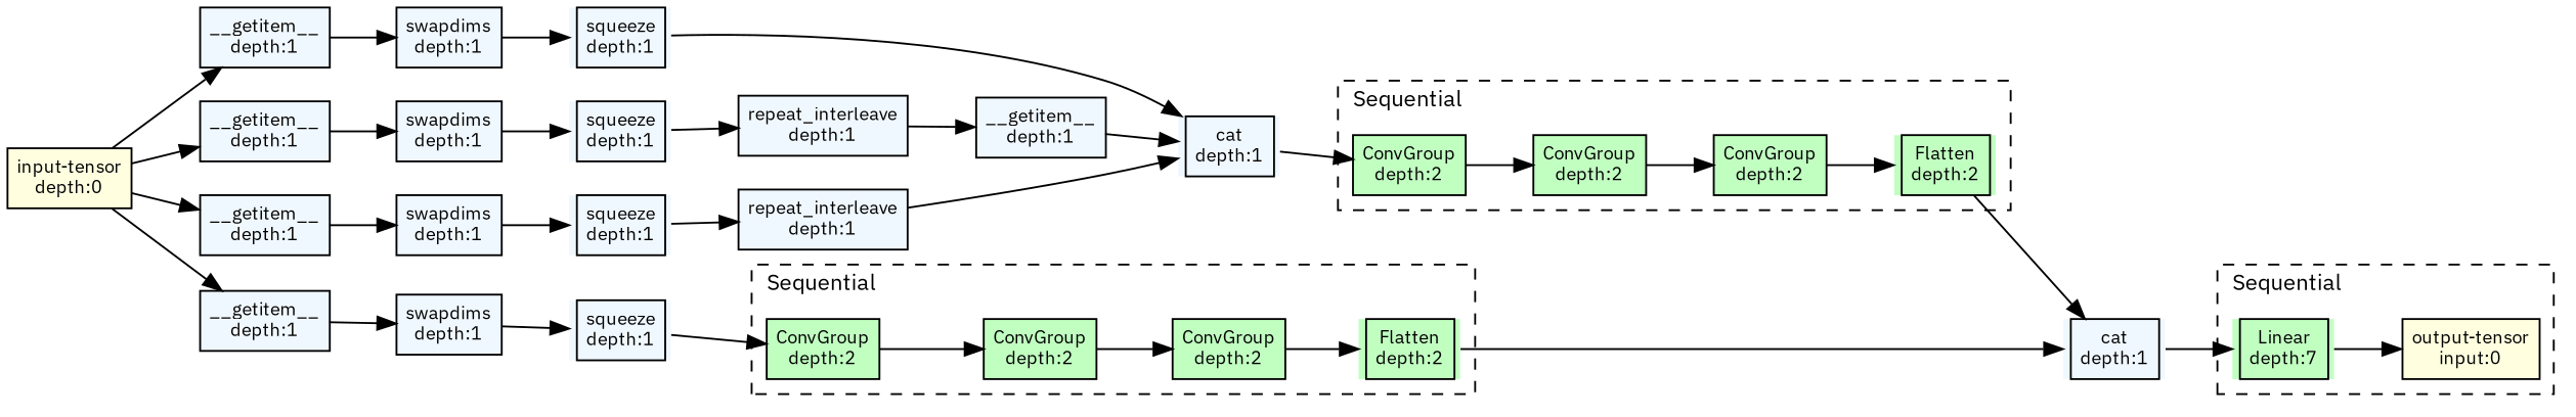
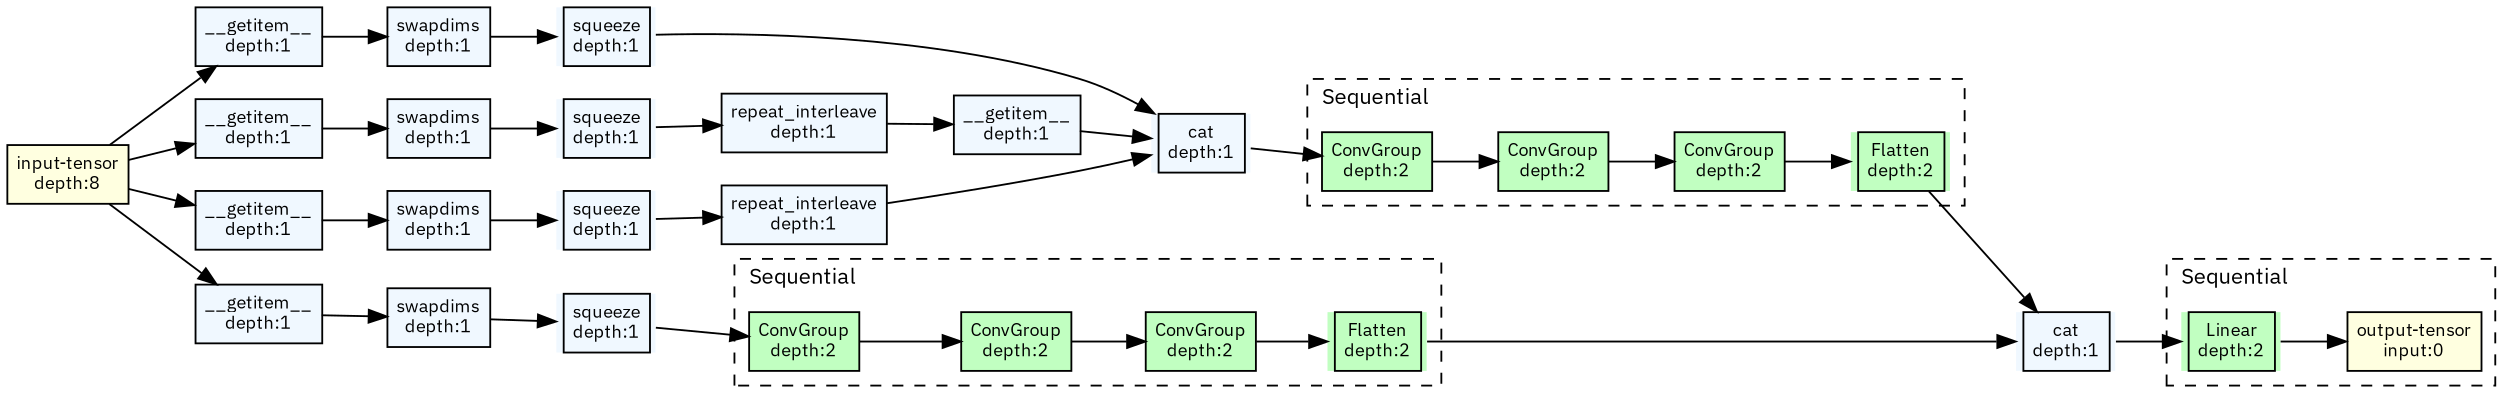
  strict digraph {
    fontname="IBM Plex Sans"
    ordering=in
    rankdir=LR
    node [align=left fillcolor=aliceblue fontname="IBM Plex Sans" fontsize=10 margin=0 ranksep=0.1 shape=plaintext style=filled]
    edge [fontname="IBM Plex Sans" fontsize=10]
    n1 [fillcolor=darkseagreen1 height=0.2 label=<                     <TABLE BORDER="0" CELLBORDER="1"                     CELLSPACING="0" CELLPADDING="4">                         <TR><TD>ConvGroup<BR/>depth:2</TD></TR>                     </TABLE>>]
    n2 [fillcolor=darkseagreen1 height=0.2 label=<                     <TABLE BORDER="0" CELLBORDER="1"                     CELLSPACING="0" CELLPADDING="4">                         <TR><TD>ConvGroup<BR/>depth:2</TD></TR>                     </TABLE>>]
    n3 [fillcolor=darkseagreen1 height=0.2 label=<                     <TABLE BORDER="0" CELLBORDER="1"                     CELLSPACING="0" CELLPADDING="4">                         <TR><TD>ConvGroup<BR/>depth:2</TD></TR>                     </TABLE>>]
    n4 [fillcolor=darkseagreen1 height=0.2 label=<                     <TABLE BORDER="0" CELLBORDER="1"                     CELLSPACING="0" CELLPADDING="4">                         <TR><TD>Flatten<BR/>depth:2</TD></TR>                     </TABLE>>]
    n5 [fillcolor=darkseagreen1 height=0.2 label=<                     <TABLE BORDER="0" CELLBORDER="1"                     CELLSPACING="0" CELLPADDING="4">                         <TR><TD>ConvGroup<BR/>depth:2</TD></TR>                     </TABLE>>]
    n6 [fillcolor=darkseagreen1 height=0.2 label=<                     <TABLE BORDER="0" CELLBORDER="1"                     CELLSPACING="0" CELLPADDING="4">                         <TR><TD>ConvGroup<BR/>depth:2</TD></TR>                     </TABLE>>]
    n7 [fillcolor=darkseagreen1 height=0.2 label=<                     <TABLE BORDER="0" CELLBORDER="1"                     CELLSPACING="0" CELLPADDING="4">                         <TR><TD>ConvGroup<BR/>depth:2</TD></TR>                     </TABLE>>]
    n8 [fillcolor=darkseagreen1 height=0.2 label=<                     <TABLE BORDER="0" CELLBORDER="1"                     CELLSPACING="0" CELLPADDING="4">                         <TR><TD>Flatten<BR/>depth:2</TD></TR>                     </TABLE>>]
-   n9 [fillcolor=darkseagreen1 height=0.2 label=<                     <TABLE BORDER="0" CELLBORDER="1"                     CELLSPACING="0" CELLPADDING="4">                         <TR><TD>Linear<BR/>depth:7</TD></TR>                     </TABLE>>]
+   n9 [fillcolor=darkseagreen1 height=0.2 label=<                     <TABLE BORDER="0" CELLBORDER="1"                     CELLSPACING="0" CELLPADDING="4">                         <TR><TD>Linear<BR/>depth:2</TD></TR>                     </TABLE>>]
    n10 [fillcolor=lightyellow height=0.2 label=<                     <TABLE BORDER="0" CELLBORDER="1"                     CELLSPACING="0" CELLPADDING="4">                         <TR><TD>output-tensor<BR/>input:0</TD></TR>                     </TABLE>>]
    n11 [height=0.2 label=<                     <TABLE BORDER="0" CELLBORDER="1"                     CELLSPACING="0" CELLPADDING="4">                         <TR><TD>cat<BR/>depth:1</TD></TR>                     </TABLE>>]
-   n12 [fillcolor=lightyellow height=0.2 label=<                     <TABLE BORDER="0" CELLBORDER="1"                     CELLSPACING="0" CELLPADDING="4">                         <TR><TD>input-tensor<BR/>depth:0</TD></TR>                     </TABLE>>]
+   n12 [fillcolor=lightyellow height=0.2 label=<                     <TABLE BORDER="0" CELLBORDER="1"                     CELLSPACING="0" CELLPADDING="4">                         <TR><TD>input-tensor<BR/>depth:8</TD></TR>                     </TABLE>>]
    n13 [height=0.2 label=<                     <TABLE BORDER="0" CELLBORDER="1"                     CELLSPACING="0" CELLPADDING="4">                         <TR><TD>__getitem__<BR/>depth:1</TD></TR>                     </TABLE>>]
    n14 [height=0.2 label=<                     <TABLE BORDER="0" CELLBORDER="1"                     CELLSPACING="0" CELLPADDING="4">                         <TR><TD>__getitem__<BR/>depth:1</TD></TR>                     </TABLE>>]
    n15 [height=0.2 label=<                     <TABLE BORDER="0" CELLBORDER="1"                     CELLSPACING="0" CELLPADDING="4">                         <TR><TD>__getitem__<BR/>depth:1</TD></TR>                     </TABLE>>]
    n16 [height=0.2 label=<                     <TABLE BORDER="0" CELLBORDER="1"                     CELLSPACING="0" CELLPADDING="4">                         <TR><TD>__getitem__<BR/>depth:1</TD></TR>                     </TABLE>>]
    n17 [height=0.2 label=<                     <TABLE BORDER="0" CELLBORDER="1"                     CELLSPACING="0" CELLPADDING="4">                         <TR><TD>swapdims<BR/>depth:1</TD></TR>                     </TABLE>>]
    n18 [height=0.2 label=<                     <TABLE BORDER="0" CELLBORDER="1"                     CELLSPACING="0" CELLPADDING="4">                         <TR><TD>swapdims<BR/>depth:1</TD></TR>                     </TABLE>>]
    n19 [height=0.2 label=<                     <TABLE BORDER="0" CELLBORDER="1"                     CELLSPACING="0" CELLPADDING="4">                         <TR><TD>swapdims<BR/>depth:1</TD></TR>                     </TABLE>>]
    n20 [height=0.2 label=<                     <TABLE BORDER="0" CELLBORDER="1"                     CELLSPACING="0" CELLPADDING="4">                         <TR><TD>swapdims<BR/>depth:1</TD></TR>                     </TABLE>>]
    n21 [height=0.2 label=<                     <TABLE BORDER="0" CELLBORDER="1"                     CELLSPACING="0" CELLPADDING="4">                         <TR><TD>squeeze<BR/>depth:1</TD></TR>                     </TABLE>>]
    n22 [height=0.2 label=<                     <TABLE BORDER="0" CELLBORDER="1"                     CELLSPACING="0" CELLPADDING="4">                         <TR><TD>cat<BR/>depth:1</TD></TR>                     </TABLE>>]
    n23 [height=0.2 label=<                     <TABLE BORDER="0" CELLBORDER="1"                     CELLSPACING="0" CELLPADDING="4">                         <TR><TD>squeeze<BR/>depth:1</TD></TR>                     </TABLE>>]
    n24 [height=0.2 label=<                     <TABLE BORDER="0" CELLBORDER="1"                     CELLSPACING="0" CELLPADDING="4">                         <TR><TD>repeat_interleave<BR/>depth:1</TD></TR>                     </TABLE>>]
    n25 [height=0.2 label=<                     <TABLE BORDER="0" CELLBORDER="1"                     CELLSPACING="0" CELLPADDING="4">                         <TR><TD>__getitem__<BR/>depth:1</TD></TR>                     </TABLE>>]
    n26 [height=0.2 label=<                     <TABLE BORDER="0" CELLBORDER="1"                     CELLSPACING="0" CELLPADDING="4">                         <TR><TD>squeeze<BR/>depth:1</TD></TR>                     </TABLE>>]
    n27 [height=0.2 label=<                     <TABLE BORDER="0" CELLBORDER="1"                     CELLSPACING="0" CELLPADDING="4">                         <TR><TD>repeat_interleave<BR/>depth:1</TD></TR>                     </TABLE>>]
    n28 [height=0.2 label=<                     <TABLE BORDER="0" CELLBORDER="1"                     CELLSPACING="0" CELLPADDING="4">                         <TR><TD>squeeze<BR/>depth:1</TD></TR>                     </TABLE>>]
    subgraph cluster_1 {
      fontsize=12
      label=Sequential
      labeljust=l
      style=dashed
      n1
      n2
      n3
      n4
    }
    subgraph cluster_2 {
      fontsize=12
      label=Sequential
      labeljust=l
      style=dashed
      n5
      n6
      n7
      n8
    }
    subgraph cluster_3 {
      fontsize=12
      label=Sequential
      labeljust=l
      style=dashed
      n9
      n10
    }
    n1 -> n2
    n2 -> n3
    n3 -> n4
    n4 -> n11
    n5 -> n6
    n6 -> n7
    n7 -> n8
    n8 -> n11
    n9 -> n10
    n11 -> n9
    n12 -> n13
    n12 -> n14
    n12 -> n15
    n12 -> n16
    n13 -> n17
    n14 -> n18
    n15 -> n19
    n16 -> n20
    n17 -> n21
    n18 -> n23
    n19 -> n26
    n20 -> n28
    n21 -> n22
    n22 -> n1
    n23 -> n24
    n24 -> n25
    n25 -> n22
    n26 -> n27
    n27 -> n22
    n28 -> n5
  }
